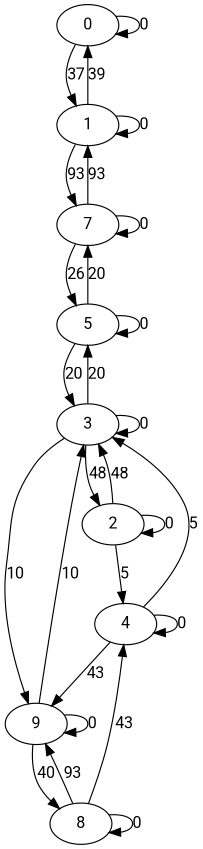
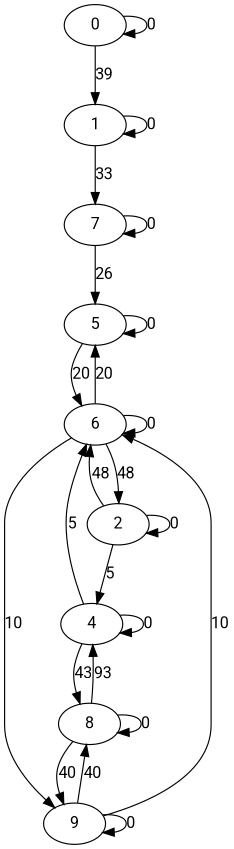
  digraph {
    fontname=Roboto
    node [fontname=Roboto]
    edge [fontname=Roboto]
    0
    1
    7
-   3
+   3 [label=6]
    2
    5
    9
    4
    8
    0 -> 0 [label=0]
-   0 -> 1 [label=37]
-   1 -> 0 [label=39]
+   0 -> 1 [label=39]
    1 -> 1 [label=0]
-   1 -> 7 [label=93]
-   7 -> 1 [label=93]
+   1 -> 7 [label=33]
    7 -> 7 [label=0]
    7 -> 5 [label=26]
    3 -> 3 [label=0]
    3 -> 2 [label=48]
    3 -> 5 [label=20]
    3 -> 9 [label=10]
    2 -> 3 [label=48]
    2 -> 2 [label=0]
    2 -> 4 [label=5]
-   5 -> 7 [label=20]
    5 -> 3 [label=20]
    5 -> 5 [label=0]
    9 -> 3 [label=10]
    9 -> 9 [label=0]
    9 -> 8 [label=40]
    4 -> 3 [label=5]
    4 -> 4 [label=0]
-   4 -> 9 [label=43]
-   8 -> 9 [label=93]
-   8 -> 4 [label=43]
+   4 -> 8 [label=43]
+   8 -> 9 [label=40]
+   8 -> 4 [label=93]
    8 -> 8 [label=0]
  }
